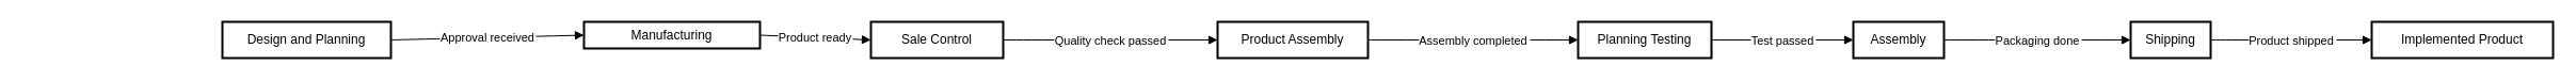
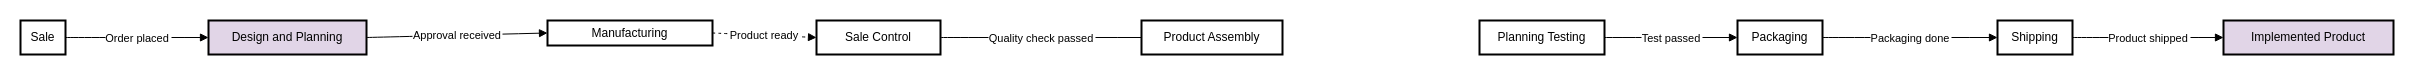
  <mxCell id="0" />
  <mxCell id="1" parent="0" />
- <mxCell id="3" value="Design and Planning" style="whiteSpace=wrap;strokeWidth=2;" vertex="1" parent="1"><mxGeometry x="208" width="158" height="34" as="geometry" y="20" /></mxCell>
+ <mxCell id="2" value="Sale" style="whiteSpace=wrap;strokeWidth=2;" vertex="1" parent="1"><mxGeometry width="45" height="34" as="geometry" x="20" y="20" /></mxCell>
+ <mxCell id="3" value="Design and Planning" style="whiteSpace=wrap;strokeWidth=2;fillColor=#e1d5e7;" vertex="1" parent="1"><mxGeometry x="208" width="158" height="34" as="geometry" y="20" /></mxCell>
  <mxCell id="4" value="Manufacturing" style="whiteSpace=wrap;strokeWidth=2;" vertex="1" parent="1"><mxGeometry x="547" y="20" width="165" height="25" as="geometry" /></mxCell>
  <mxCell id="5" value="Sale Control" style="whiteSpace=wrap;strokeWidth=2;" vertex="1" parent="1"><mxGeometry x="816" width="124" height="34" as="geometry" y="20" /></mxCell>
  <mxCell id="6" value="Product Assembly" style="whiteSpace=wrap;strokeWidth=2;" vertex="1" parent="1"><mxGeometry x="1141" width="141" height="34" as="geometry" y="20" /></mxCell>
  <mxCell id="7" value="Planning Testing" style="whiteSpace=wrap;strokeWidth=2;" vertex="1" parent="1"><mxGeometry x="1479" width="125" height="34" as="geometry" y="20" /></mxCell>
- <mxCell id="8" value="Assembly" style="whiteSpace=wrap;strokeWidth=2;" vertex="1" parent="1"><mxGeometry x="1737" width="85" height="34" as="geometry" y="20" /></mxCell>
+ <mxCell id="8" value="Packaging" style="whiteSpace=wrap;strokeWidth=2;" vertex="1" parent="1"><mxGeometry x="1737" width="85" height="34" as="geometry" y="20" /></mxCell>
  <mxCell id="9" value="Shipping" style="whiteSpace=wrap;strokeWidth=2;" vertex="1" parent="1"><mxGeometry x="1997" y="20" width="75" height="34" as="geometry" /></mxCell>
- <mxCell id="10" value="Implemented Product" style="whiteSpace=wrap;strokeWidth=2;" vertex="1" parent="1"><mxGeometry x="2223" width="170" height="34" as="geometry" y="20" /></mxCell>
+ <mxCell id="10" value="Implemented Product" style="whiteSpace=wrap;strokeWidth=2;fillColor=#e1d5e7;" vertex="1" parent="1"><mxGeometry x="2223" width="170" height="34" as="geometry" y="20" /></mxCell>
+ <mxCell id="11" value="Order placed" style="curved=1;startArrow=none;endArrow=block;exitX=0.996;exitY=0.5;entryX=0.001;entryY=0.5;" edge="1" parent="1" source="2" target="3"><mxGeometry relative="1" as="geometry"><Array as="points" /></mxGeometry></mxCell>
  <mxCell id="12" value="Approval received" style="curved=1;startArrow=none;endArrow=block;exitX=1.001;exitY=0.5;entryX=-0.003;entryY=0.5;" edge="1" parent="1" source="3" target="4"><mxGeometry relative="1" as="geometry"><Array as="points" /></mxGeometry></mxCell>
- <mxCell id="13" value="Product ready" style="curved=1;startArrow=none;endArrow=block;exitX=0.998;exitY=0.5;entryX=-0.002;entryY=0.5;" edge="1" parent="1" source="4" target="5"><mxGeometry relative="1" as="geometry"><Array as="points" /></mxGeometry></mxCell>
- <mxCell id="14" value="Quality check passed" style="curved=1;startArrow=none;endArrow=block;exitX=1.001;exitY=0.5;entryX=-0.003;entryY=0.5;" edge="1" parent="1" source="5" target="6"><mxGeometry relative="1" as="geometry"><Array as="points" /></mxGeometry></mxCell>
- <mxCell id="15" value="Assembly completed" style="curved=1;startArrow=none;endArrow=block;exitX=0.996;exitY=0.5;entryX=0.004;entryY=0.5;" edge="1" parent="1" source="6" target="7"><mxGeometry relative="1" as="geometry"><Array as="points" /></mxGeometry></mxCell>
+ <mxCell id="13" value="Product ready" style="curved=1;startArrow=none;endArrow=block;exitX=0.998;exitY=0.5;entryX=-0.002;entryY=0.5;dashed=1;" edge="1" parent="1" source="4" target="5"><mxGeometry relative="1" as="geometry"><Array as="points" /></mxGeometry></mxCell>
+ <mxCell id="14" value="Quality check passed" style="curved=1;startArrow=none;endArrow=none;exitX=1.001;exitY=0.5;entryX=-0.003;entryY=0.5;" edge="1" parent="1" source="5" target="6"><mxGeometry relative="1" as="geometry"><Array as="points" /></mxGeometry></mxCell>
  <mxCell id="16" value="Test passed" style="curved=1;startArrow=none;endArrow=block;exitX=1.001;exitY=0.5;entryX=-0.003;entryY=0.5;" edge="1" parent="1" source="7" target="8"><mxGeometry relative="1" as="geometry"><Array as="points" /></mxGeometry></mxCell>
  <mxCell id="17" value="Packaging done" style="curved=1;startArrow=none;endArrow=block;exitX=1.001;exitY=0.5;entryX=0.006;entryY=0.5;" edge="1" parent="1" source="8" target="9"><mxGeometry relative="1" as="geometry"><Array as="points" /></mxGeometry></mxCell>
  <mxCell id="18" value="Product shipped" style="curved=1;startArrow=none;endArrow=block;exitX=1.009;exitY=0.5;entryX=-0.002;entryY=0.5;" edge="1" parent="1" source="9" target="10"><mxGeometry relative="1" as="geometry"><Array as="points" /></mxGeometry></mxCell>
